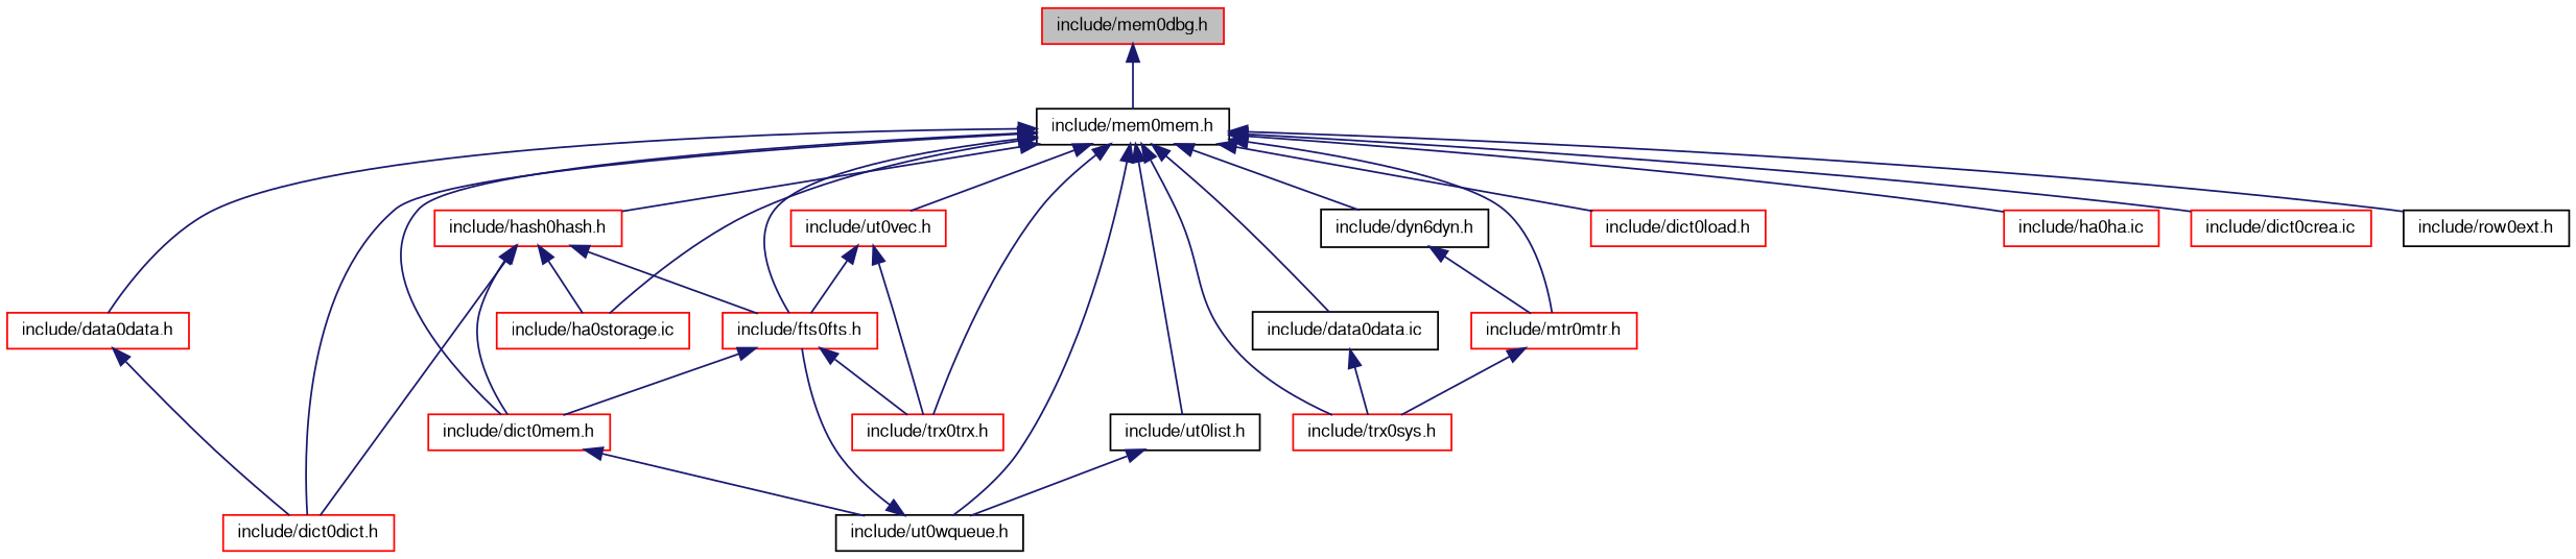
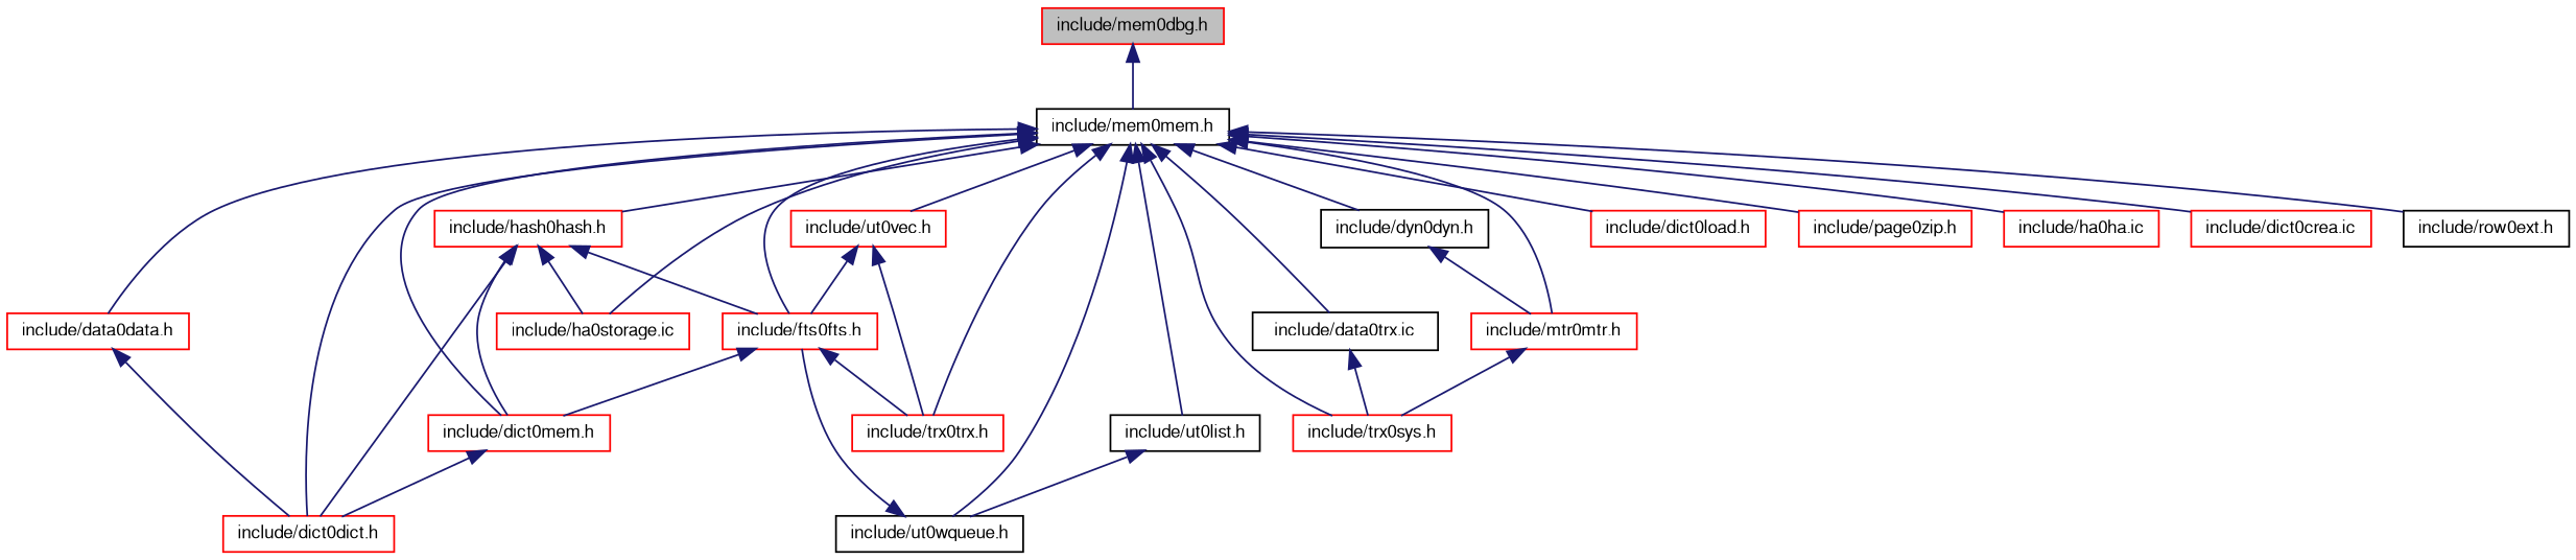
  digraph {
    node [color=red fontname=FreeSans fontsize=10 shape=record]
    edge [color=midnightblue dir=back fontname=FreeSans fontsize=10 labelfontname=FreeSans labelfontsize=10 style=solid]
    n1 [fillcolor=grey75 fontcolor=black height=0.2 label="include/mem0dbg.h" style=filled width=0.4]
    n2 [color=black height=0.2 label="include/mem0mem.h" width=0.4]
    n3 [height=0.2 label="include/data0data.h" width=0.4]
    n4 [height=0.2 label="include/dict0dict.h" width=0.4]
-   n5 [color=black height=0.2 label="include/data0data.ic" width=0.4]
+   n5 [color=black height=0.2 label="include/data0trx.ic" width=0.4]
    n6 [height=0.2 label="include/mtr0mtr.h" width=0.4]
    n7 [height=0.2 label="include/trx0sys.h" width=0.4]
-   n8 [color=black height=0.2 label="include/dyn6dyn.h" width=0.4]
+   n8 [color=black height=0.2 label="include/dyn0dyn.h" width=0.4]
    n9 [height=0.2 label="include/trx0trx.h" width=0.4]
    n10 [height=0.2 label="include/ut0vec.h" width=0.4]
    n11 [height=0.2 label="include/fts0fts.h" width=0.4]
    n12 [height=0.2 label="include/dict0mem.h" width=0.4]
    n13 [height=0.2 label="include/hash0hash.h" width=0.4]
    n14 [height=0.2 label="include/ha0storage.ic" width=0.4]
    n15 [color=black height=0.2 label="include/ut0list.h" width=0.4]
    n16 [color=black height=0.2 label="include/ut0wqueue.h" width=0.4]
    n17 [height=0.2 label="include/dict0load.h" width=0.4]
+   n18 [height=0.2 label="include/page0zip.h" width=0.4]
    n19 [height=0.2 label="include/ha0ha.ic" width=0.4]
    n20 [height=0.2 label="include/dict0crea.ic" width=0.4]
    n21 [color=black height=0.2 label="include/row0ext.h" width=0.4]
    n1 -> n2
    n2 -> n3
    n2 -> n4
    n2 -> n5
    n2 -> n6
    n2 -> n7
    n2 -> n8
    n2 -> n9
    n2 -> n10
    n2 -> n11
    n2 -> n12
    n2 -> n13
    n2 -> n14
    n2 -> n15
    n2 -> n16
    n2 -> n17
+   n2 -> n18
    n2 -> n19
    n2 -> n20
    n2 -> n21
    n3 -> n4
    n5 -> n7
    n6 -> n7
    n8 -> n6
    n10 -> n9
    n10 -> n11
    n11 -> n9
    n11 -> n12
-   n12 -> n16
+   n12 -> n4
    n13 -> n4
    n13 -> n11
    n13 -> n12
    n13 -> n14
    n15 -> n16
    n16 -> n11
  }
